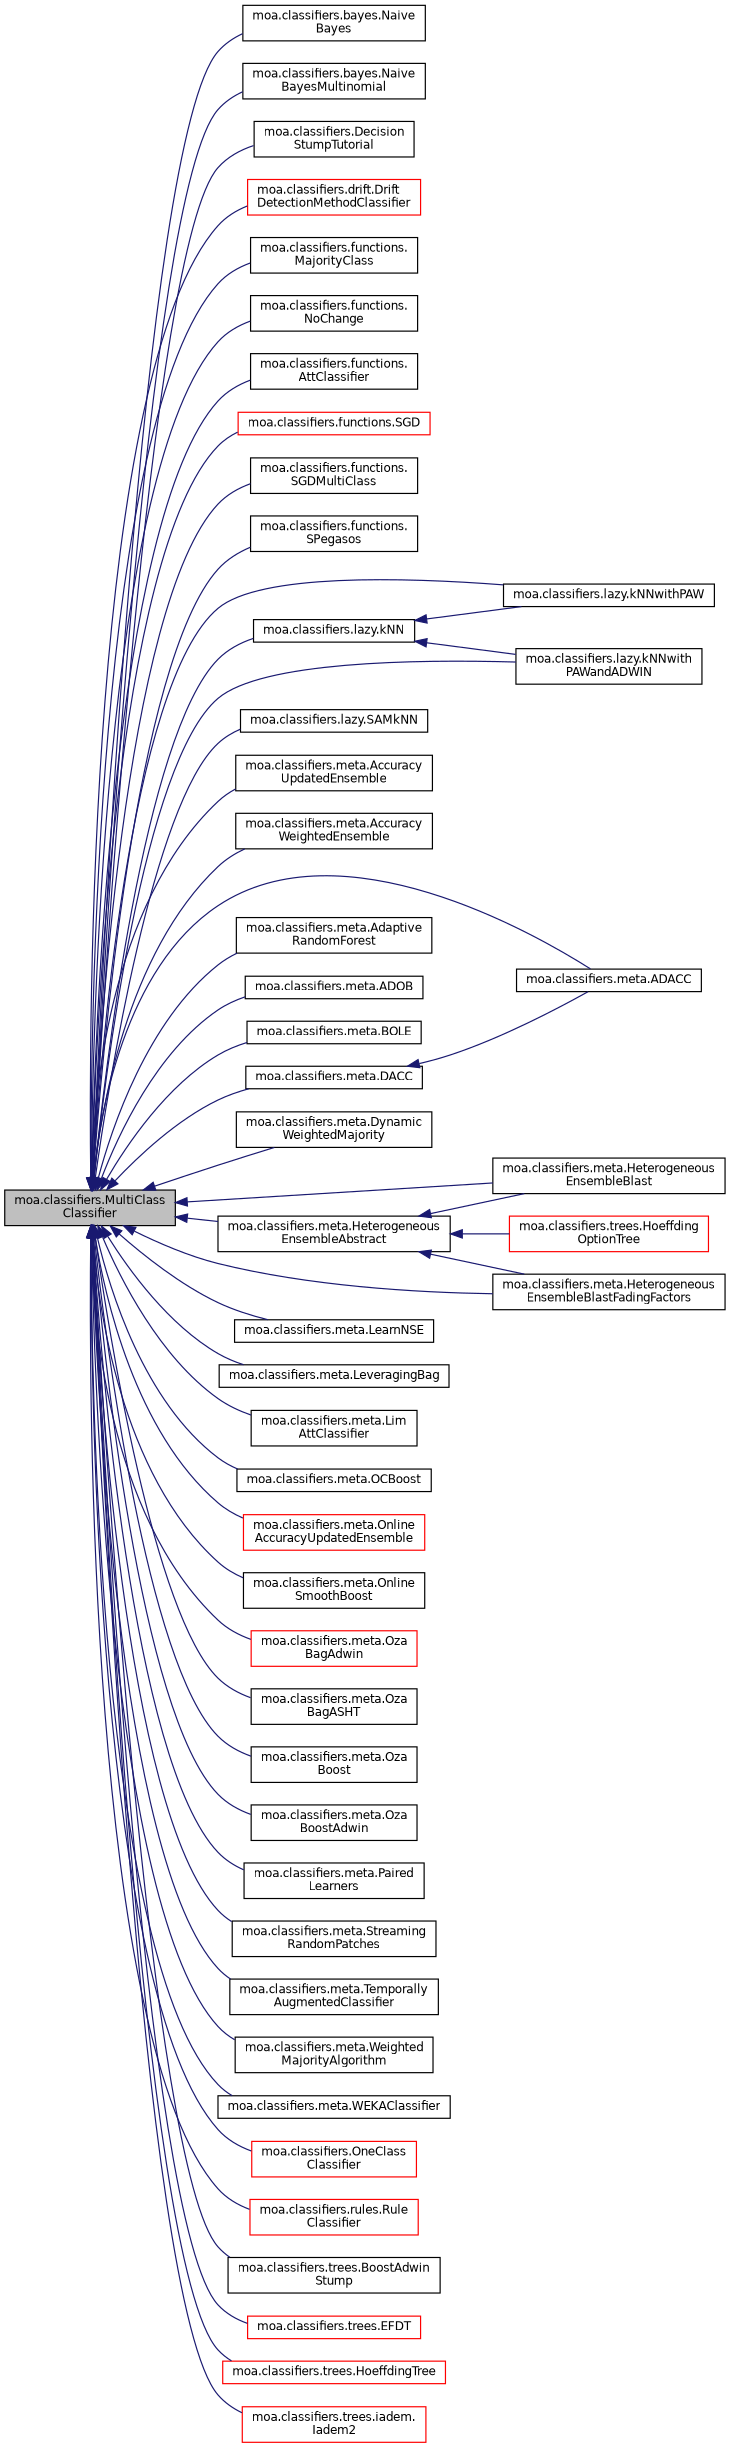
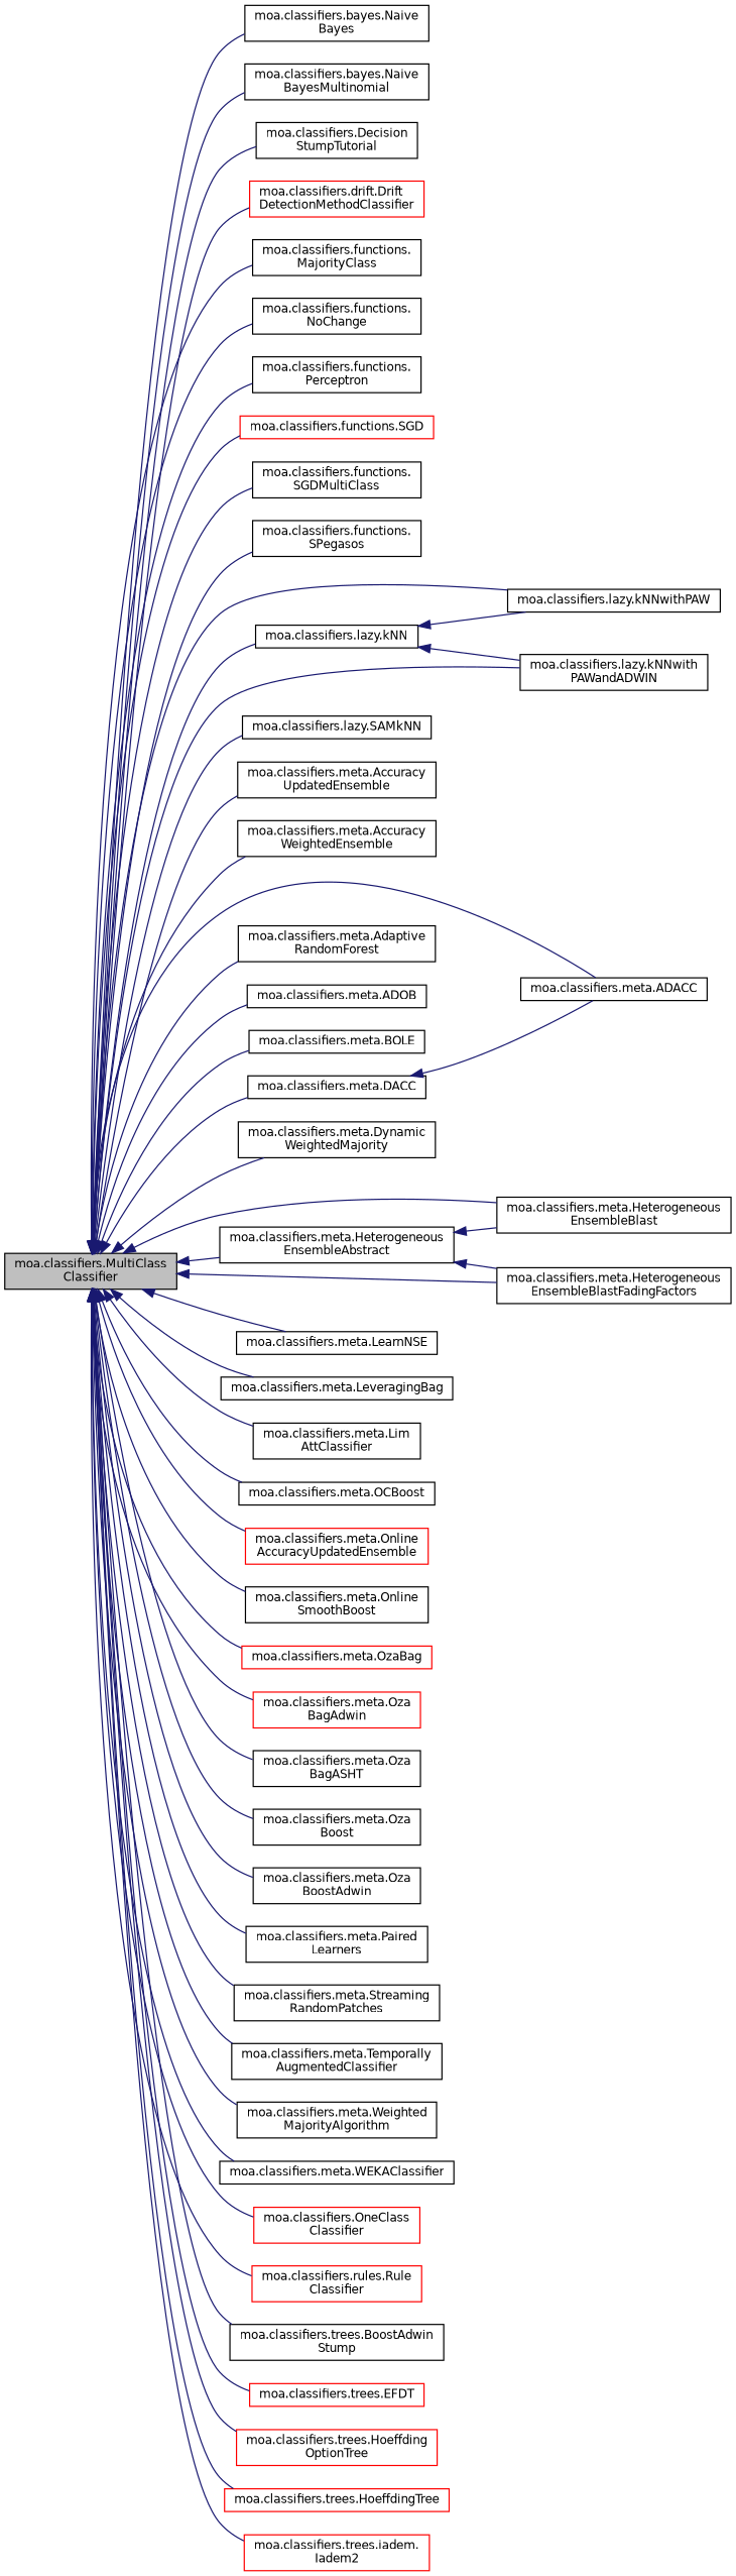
  digraph {
    rankdir=LR
    node [color=black fillcolor=white fontname=Helvetica fontsize=10 shape=record style=filled]
    edge [color=midnightblue dir=back fontname=Helvetica fontsize=10 labelfontname=Helvetica labelfontsize=10 style=solid]
    n1 [fillcolor=grey75 fontcolor=black height=0.2 label="moa.classifiers.MultiClass\lClassifier" width=0.4]
    n2 [height=0.2 label="moa.classifiers.bayes.Naive\lBayes" width=0.4]
    n3 [height=0.2 label="moa.classifiers.bayes.Naive\lBayesMultinomial" width=0.4]
    n4 [height=0.2 label="moa.classifiers.Decision\lStumpTutorial" width=0.4]
    n5 [color=red height=0.2 label="moa.classifiers.drift.Drift\lDetectionMethodClassifier" width=0.4]
    n6 [height=0.2 label="moa.classifiers.functions.\lMajorityClass" width=0.4]
    n7 [height=0.2 label="moa.classifiers.functions.\lNoChange" width=0.4]
-   n8 [height=0.2 label="moa.classifiers.functions.\lAttClassifier" width=0.4]
+   n8 [height=0.2 label="moa.classifiers.functions.\lPerceptron" width=0.4]
    n9 [color=red height=0.2 label="moa.classifiers.functions.SGD" width=0.4]
    n10 [height=0.2 label="moa.classifiers.functions.\lSGDMultiClass" width=0.4]
    n11 [height=0.2 label="moa.classifiers.functions.\lSPegasos" width=0.4]
    n12 [height=0.2 label="moa.classifiers.lazy.kNN" width=0.4]
    n13 [height=0.2 label="moa.classifiers.lazy.kNNwithPAW" width=0.4]
    n14 [height=0.2 label="moa.classifiers.lazy.kNNwith\lPAWandADWIN" width=0.4]
    n15 [height=0.2 label="moa.classifiers.lazy.SAMkNN" width=0.4]
    n16 [height=0.2 label="moa.classifiers.meta.Accuracy\lUpdatedEnsemble" width=0.4]
    n17 [height=0.2 label="moa.classifiers.meta.Accuracy\lWeightedEnsemble" width=0.4]
    n18 [height=0.2 label="moa.classifiers.meta.ADACC" width=0.4]
    n19 [height=0.2 label="moa.classifiers.meta.Adaptive\lRandomForest" width=0.4]
    n20 [height=0.2 label="moa.classifiers.meta.ADOB" width=0.4]
    n21 [height=0.2 label="moa.classifiers.meta.BOLE" width=0.4]
    n22 [height=0.2 label="moa.classifiers.meta.DACC" width=0.4]
    n23 [height=0.2 label="moa.classifiers.meta.Dynamic\lWeightedMajority" width=0.4]
    n24 [height=0.2 label="moa.classifiers.meta.Heterogeneous\lEnsembleAbstract" width=0.4]
    n25 [height=0.2 label="moa.classifiers.meta.Heterogeneous\lEnsembleBlast" width=0.4]
    n26 [height=0.2 label="moa.classifiers.meta.Heterogeneous\lEnsembleBlastFadingFactors" width=0.4]
    n27 [height=0.2 label="moa.classifiers.meta.LearnNSE" width=0.4]
    n28 [height=0.2 label="moa.classifiers.meta.LeveragingBag" width=0.4]
    n29 [height=0.2 label="moa.classifiers.meta.Lim\lAttClassifier" width=0.4]
    n30 [height=0.2 label="moa.classifiers.meta.OCBoost" width=0.4]
    n31 [color=red height=0.2 label="moa.classifiers.meta.Online\lAccuracyUpdatedEnsemble" width=0.4]
    n32 [height=0.2 label="moa.classifiers.meta.Online\lSmoothBoost" width=0.4]
+   n33 [color=red height=0.2 label="moa.classifiers.meta.OzaBag" width=0.4]
    n34 [color=red height=0.2 label="moa.classifiers.meta.Oza\lBagAdwin" width=0.4]
    n35 [height=0.2 label="moa.classifiers.meta.Oza\lBagASHT" width=0.4]
    n36 [height=0.2 label="moa.classifiers.meta.Oza\lBoost" width=0.4]
    n37 [height=0.2 label="moa.classifiers.meta.Oza\lBoostAdwin" width=0.4]
    n38 [height=0.2 label="moa.classifiers.meta.Paired\lLearners" width=0.4]
    n39 [height=0.2 label="moa.classifiers.meta.Streaming\lRandomPatches" width=0.4]
    n40 [height=0.2 label="moa.classifiers.meta.Temporally\lAugmentedClassifier" width=0.4]
    n41 [height=0.2 label="moa.classifiers.meta.Weighted\lMajorityAlgorithm" width=0.4]
    n42 [height=0.2 label="moa.classifiers.meta.WEKAClassifier" width=0.4]
    n43 [color=red height=0.2 label="moa.classifiers.OneClass\lClassifier" width=0.4]
    n44 [color=red height=0.2 label="moa.classifiers.rules.Rule\lClassifier" width=0.4]
    n45 [height=0.2 label="moa.classifiers.trees.BoostAdwin\lStump" width=0.4]
    n46 [color=red height=0.2 label="moa.classifiers.trees.EFDT" width=0.4]
    n47 [color=red height=0.2 label="moa.classifiers.trees.Hoeffding\lOptionTree" width=0.4]
    n48 [color=red height=0.2 label="moa.classifiers.trees.HoeffdingTree" width=0.4]
    n49 [color=red height=0.2 label="moa.classifiers.trees.iadem.\lIadem2" width=0.4]
    n1 -> n2
    n1 -> n3
    n1 -> n4
    n1 -> n5
    n1 -> n6
    n1 -> n7
    n1 -> n8
    n1 -> n9
    n1 -> n10
    n1 -> n11
    n1 -> n12
    n1 -> n13
    n1 -> n14
    n1 -> n15
    n1 -> n16
    n1 -> n17
    n1 -> n18
    n1 -> n19
    n1 -> n20
    n1 -> n21
    n1 -> n22
    n1 -> n23
    n1 -> n24
    n1 -> n25
    n1 -> n26
    n1 -> n27
    n1 -> n28
    n1 -> n29
    n1 -> n30
    n1 -> n31
    n1 -> n32
+   n1 -> n33
    n1 -> n34
    n1 -> n35
    n1 -> n36
    n1 -> n37
    n1 -> n38
    n1 -> n39
    n1 -> n40
    n1 -> n41
    n1 -> n42
    n1 -> n43
    n1 -> n44
    n1 -> n45
    n1 -> n46
-   n24 -> n47
+   n1 -> n47
    n1 -> n48
    n1 -> n49
    n12 -> n13
    n12 -> n14
    n22 -> n18
    n24 -> n25
    n24 -> n26
  }
